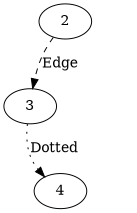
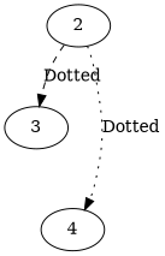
  digraph {
    2
    3
    4
-   2 -> 3 [label="Edge" style=dashed]
-   3 -> 4 [label=Dotted style=dotted]
+   2 -> 3 [label=Dotted style=dashed]
+   2 -> 4 [label=Dotted style=dotted]
  }
